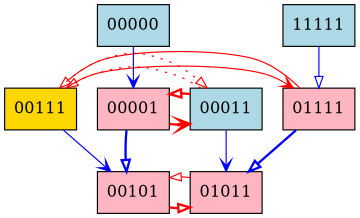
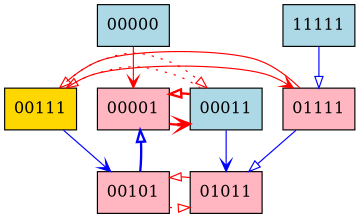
  digraph {
    node [fillcolor=lightpink shape=box style=filled]
    edge [arrowhead=onormal color=red style=solid]
    00001
    00011 [fillcolor=lightblue]
    00111 [fillcolor=gold]
    01111
    00000 [fillcolor=lightblue]
    11111 [fillcolor=lightblue]
    00101
    01011
    subgraph sub_1 {
      rank=same
      00001
      00011
      00111
      01111
    }
    subgraph sub_2 {
      rank=same
      00000
      11111
    }
    subgraph sub_3 {
      rank=same
      00101
      01011
    }
    00001 -> 00011 [arrowhead=vee style=bold]
-   00001 -> 00101 [color=blue style=bold]
+   00101 -> 00001 [color=blue style=bold]
    00011 -> 00001 [style=bold]
    00011 -> 00111 [style=dotted]
    00011 -> 01011 [arrowhead=vee color=blue]
    00111 -> 00011 [style=dotted]
    00111 -> 01111 [arrowhead=vee]
    00111 -> 00101 [arrowhead=vee color=blue]
    01111 -> 00111
-   01111 -> 01011 [color=blue style=bold]
-   00000 -> 00001 [arrowhead=vee color=blue]
+   01111 -> 01011 [color=blue]
+   00000 -> 00001 [arrowhead=vee]
    11111 -> 01111 [color=blue]
-   00101 -> 01011 [style=bold]
+   00101 -> 01011 [style=dotted]
    01011 -> 00101
  }
